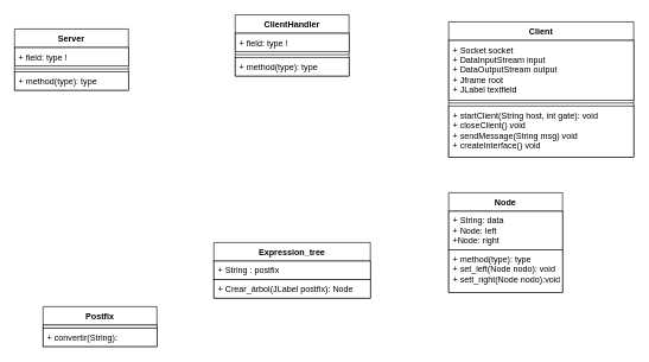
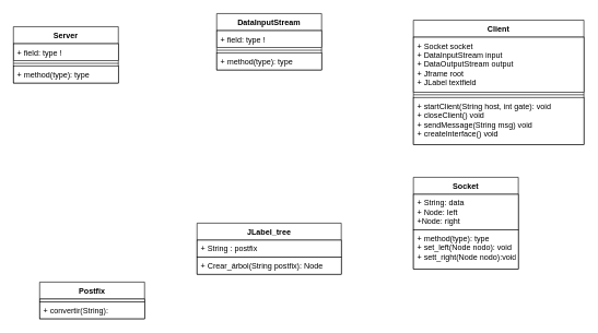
  <mxCell id="0" />
  <mxCell id="1" parent="0" />
  <mxCell id="2" value="Server" style="swimlane;fontStyle=1;align=center;verticalAlign=top;childLayout=stackLayout;horizontal=1;startSize=26;horizontalStack=0;resizeParent=1;resizeParentMax=0;resizeLast=0;collapsible=1;marginBottom=0;fillColor=default;strokeColor=default;fontColor=default;" parent="1" vertex="1"><mxGeometry y="40" width="160" height="86" as="geometry" x="20" /></mxCell>
  <mxCell id="3" value="+ field: type !" style="text;strokeColor=default;fillColor=default;align=left;verticalAlign=top;spacingLeft=4;spacingRight=4;overflow=hidden;rotatable=0;points=[[0,0.5],[1,0.5]];portConstraint=eastwest;fontColor=default;" parent="2" vertex="1"><mxGeometry y="26" width="160" height="26" as="geometry" /></mxCell>
  <mxCell id="4" value="" style="line;strokeWidth=1;fillColor=default;align=left;verticalAlign=middle;spacingTop=-1;spacingLeft=3;spacingRight=3;rotatable=0;labelPosition=right;points=[];portConstraint=eastwest;strokeColor=default;fontColor=default;" parent="2" vertex="1"><mxGeometry y="52" width="160" height="8" as="geometry" /></mxCell>
  <mxCell id="5" value="+ method(type): type" style="text;strokeColor=default;fillColor=default;align=left;verticalAlign=top;spacingLeft=4;spacingRight=4;overflow=hidden;rotatable=0;points=[[0,0.5],[1,0.5]];portConstraint=eastwest;fontColor=default;" parent="2" vertex="1"><mxGeometry y="60" width="160" height="26" as="geometry" /></mxCell>
- <mxCell id="6" value="Expression_tree" style="swimlane;fontStyle=1;align=center;verticalAlign=top;childLayout=stackLayout;horizontal=1;startSize=26;horizontalStack=0;resizeParent=1;resizeParentMax=0;resizeLast=0;collapsible=1;marginBottom=0;fontColor=default;strokeColor=default;fillColor=default;" parent="1" vertex="1"><mxGeometry x="300" y="340" width="220" height="78" as="geometry" /></mxCell>
+ <mxCell id="6" value="JLabel_tree" style="swimlane;fontStyle=1;align=center;verticalAlign=top;childLayout=stackLayout;horizontal=1;startSize=26;horizontalStack=0;resizeParent=1;resizeParentMax=0;resizeLast=0;collapsible=1;marginBottom=0;fontColor=default;strokeColor=default;fillColor=default;" parent="1" vertex="1"><mxGeometry x="300" y="340" width="220" height="78" as="geometry" /></mxCell>
  <mxCell id="7" value="+ String : postfix  &#10;" style="text;strokeColor=default;fillColor=default;align=left;verticalAlign=top;spacingLeft=4;spacingRight=4;overflow=hidden;rotatable=0;points=[[0,0.5],[1,0.5]];portConstraint=eastwest;fontColor=default;" parent="6" vertex="1"><mxGeometry y="26" width="220" height="26" as="geometry" /></mxCell>
- <mxCell id="8" value="+ Crear_árbol(JLabel postfix): Node" style="text;strokeColor=default;fillColor=default;align=left;verticalAlign=top;spacingLeft=4;spacingRight=4;overflow=hidden;rotatable=0;points=[[0,0.5],[1,0.5]];portConstraint=eastwest;fontColor=default;" parent="6" vertex="1"><mxGeometry y="52" width="220" height="26" as="geometry" /></mxCell>
+ <mxCell id="8" value="+ Crear_árbol(String postfix): Node" style="text;strokeColor=default;fillColor=default;align=left;verticalAlign=top;spacingLeft=4;spacingRight=4;overflow=hidden;rotatable=0;points=[[0,0.5],[1,0.5]];portConstraint=eastwest;fontColor=default;" parent="6" vertex="1"><mxGeometry y="52" width="220" height="26" as="geometry" /></mxCell>
  <mxCell id="9" value="Postfix" style="swimlane;fontStyle=1;align=center;verticalAlign=top;childLayout=stackLayout;horizontal=1;startSize=26;horizontalStack=0;resizeParent=1;resizeParentMax=0;resizeLast=0;collapsible=1;marginBottom=0;fontColor=default;strokeColor=default;fillColor=default;" parent="1" vertex="1"><mxGeometry x="60" y="430" width="160" height="56" as="geometry" /></mxCell>
  <mxCell id="10" value="" style="text;strokeColor=default;fillColor=default;align=left;verticalAlign=top;spacingLeft=4;spacingRight=4;overflow=hidden;rotatable=0;points=[[0,0.5],[1,0.5]];portConstraint=eastwest;fontColor=default;" parent="9" vertex="1"><mxGeometry y="26" width="160" height="4" as="geometry" /></mxCell>
  <mxCell id="11" value="+ convertir(String):" style="text;strokeColor=default;fillColor=default;align=left;verticalAlign=top;spacingLeft=4;spacingRight=4;overflow=hidden;rotatable=0;points=[[0,0.5],[1,0.5]];portConstraint=eastwest;fontColor=default;" parent="9" vertex="1"><mxGeometry y="30" width="160" height="26" as="geometry" /></mxCell>
- <mxCell id="12" value="Node" style="swimlane;fontStyle=1;align=center;verticalAlign=top;childLayout=stackLayout;horizontal=1;startSize=26;horizontalStack=0;resizeParent=1;resizeParentMax=0;resizeLast=0;collapsible=1;marginBottom=0;labelBackgroundColor=default;fontColor=default;strokeColor=default;fillColor=default;" parent="1" vertex="1"><mxGeometry x="630" y="270" width="160" height="140" as="geometry" /></mxCell>
+ <mxCell id="12" value="Socket" style="swimlane;fontStyle=1;align=center;verticalAlign=top;childLayout=stackLayout;horizontal=1;startSize=26;horizontalStack=0;resizeParent=1;resizeParentMax=0;resizeLast=0;collapsible=1;marginBottom=0;labelBackgroundColor=default;fontColor=default;strokeColor=default;fillColor=default;" parent="1" vertex="1"><mxGeometry x="630" y="270" width="160" height="140" as="geometry" /></mxCell>
  <mxCell id="13" value="+ String: data&#10;+ Node: left&#10;+Node: right" style="text;strokeColor=default;fillColor=default;align=left;verticalAlign=top;spacingLeft=4;spacingRight=4;overflow=hidden;rotatable=0;points=[[0,0.5],[1,0.5]];portConstraint=eastwest;labelBackgroundColor=default;fontColor=default;" parent="12" vertex="1"><mxGeometry y="26" width="160" height="54" as="geometry" /></mxCell>
  <mxCell id="14" value="+ method(type): type&#10;+ set_left(Node nodo): void&#10;+ sett_right(Node nodo):void" style="text;strokeColor=default;fillColor=default;align=left;verticalAlign=top;spacingLeft=4;spacingRight=4;overflow=hidden;rotatable=0;points=[[0,0.5],[1,0.5]];portConstraint=eastwest;labelBackgroundColor=default;fontColor=default;" parent="12" vertex="1"><mxGeometry y="80" width="160" height="60" as="geometry" /></mxCell>
- <mxCell id="15" value="ClientHandler" style="swimlane;fontStyle=1;align=center;verticalAlign=top;childLayout=stackLayout;horizontal=1;startSize=26;horizontalStack=0;resizeParent=1;resizeParentMax=0;resizeLast=0;collapsible=1;marginBottom=0;fillColor=default;strokeColor=default;fontColor=default;" vertex="1" parent="1"><mxGeometry x="330" y="20" width="160" height="86" as="geometry" /></mxCell>
+ <mxCell id="15" value="DataInputStream" style="swimlane;fontStyle=1;align=center;verticalAlign=top;childLayout=stackLayout;horizontal=1;startSize=26;horizontalStack=0;resizeParent=1;resizeParentMax=0;resizeLast=0;collapsible=1;marginBottom=0;fillColor=default;strokeColor=default;fontColor=default;" vertex="1" parent="1"><mxGeometry x="330" y="20" width="160" height="86" as="geometry" /></mxCell>
  <mxCell id="16" value="+ field: type !" style="text;strokeColor=default;fillColor=default;align=left;verticalAlign=top;spacingLeft=4;spacingRight=4;overflow=hidden;rotatable=0;points=[[0,0.5],[1,0.5]];portConstraint=eastwest;fontColor=default;" vertex="1" parent="15"><mxGeometry y="26" width="160" height="26" as="geometry" /></mxCell>
  <mxCell id="17" value="" style="line;strokeWidth=1;fillColor=default;align=left;verticalAlign=middle;spacingTop=-1;spacingLeft=3;spacingRight=3;rotatable=0;labelPosition=right;points=[];portConstraint=eastwest;strokeColor=default;fontColor=default;" vertex="1" parent="15"><mxGeometry y="52" width="160" height="8" as="geometry" /></mxCell>
  <mxCell id="18" value="+ method(type): type" style="text;strokeColor=default;fillColor=default;align=left;verticalAlign=top;spacingLeft=4;spacingRight=4;overflow=hidden;rotatable=0;points=[[0,0.5],[1,0.5]];portConstraint=eastwest;fontColor=default;" vertex="1" parent="15"><mxGeometry y="60" width="160" height="26" as="geometry" /></mxCell>
  <mxCell id="19" value="Client" style="swimlane;fontStyle=1;align=center;verticalAlign=top;childLayout=stackLayout;horizontal=1;startSize=26;horizontalStack=0;resizeParent=1;resizeParentMax=0;resizeLast=0;collapsible=1;marginBottom=0;fillColor=default;strokeColor=default;fontColor=default;" vertex="1" parent="1"><mxGeometry x="630" y="30" width="260" height="190" as="geometry"><mxRectangle x="610" y="60" width="70" height="26" as="alternateBounds" /></mxGeometry></mxCell>
  <mxCell id="20" value="+ Socket socket&#10;+ DataInputStream input&#10;+ DataOutputStream output&#10;+ Jframe root&#10;+ JLabel textfield&#10;&#10;" style="text;strokeColor=default;fillColor=default;align=left;verticalAlign=top;spacingLeft=4;spacingRight=4;overflow=hidden;rotatable=0;points=[[0,0.5],[1,0.5]];portConstraint=eastwest;fontColor=default;" vertex="1" parent="19"><mxGeometry y="26" width="260" height="84" as="geometry" /></mxCell>
  <mxCell id="21" value="" style="line;strokeWidth=1;fillColor=default;align=left;verticalAlign=middle;spacingTop=-1;spacingLeft=3;spacingRight=3;rotatable=0;labelPosition=right;points=[];portConstraint=eastwest;strokeColor=default;fontColor=default;" vertex="1" parent="19"><mxGeometry y="110" width="260" height="8" as="geometry" /></mxCell>
  <mxCell id="22" value="+ startClient(String host, int gate): void&#10;+ closeClient() void&#10;+ sendMessage(String msg) void&#10;+ createInterface() void" style="text;strokeColor=default;fillColor=default;align=left;verticalAlign=top;spacingLeft=4;spacingRight=4;overflow=hidden;rotatable=0;points=[[0,0.5],[1,0.5]];portConstraint=eastwest;fontColor=default;" vertex="1" parent="19"><mxGeometry y="118" width="260" height="72" as="geometry" /></mxCell>
